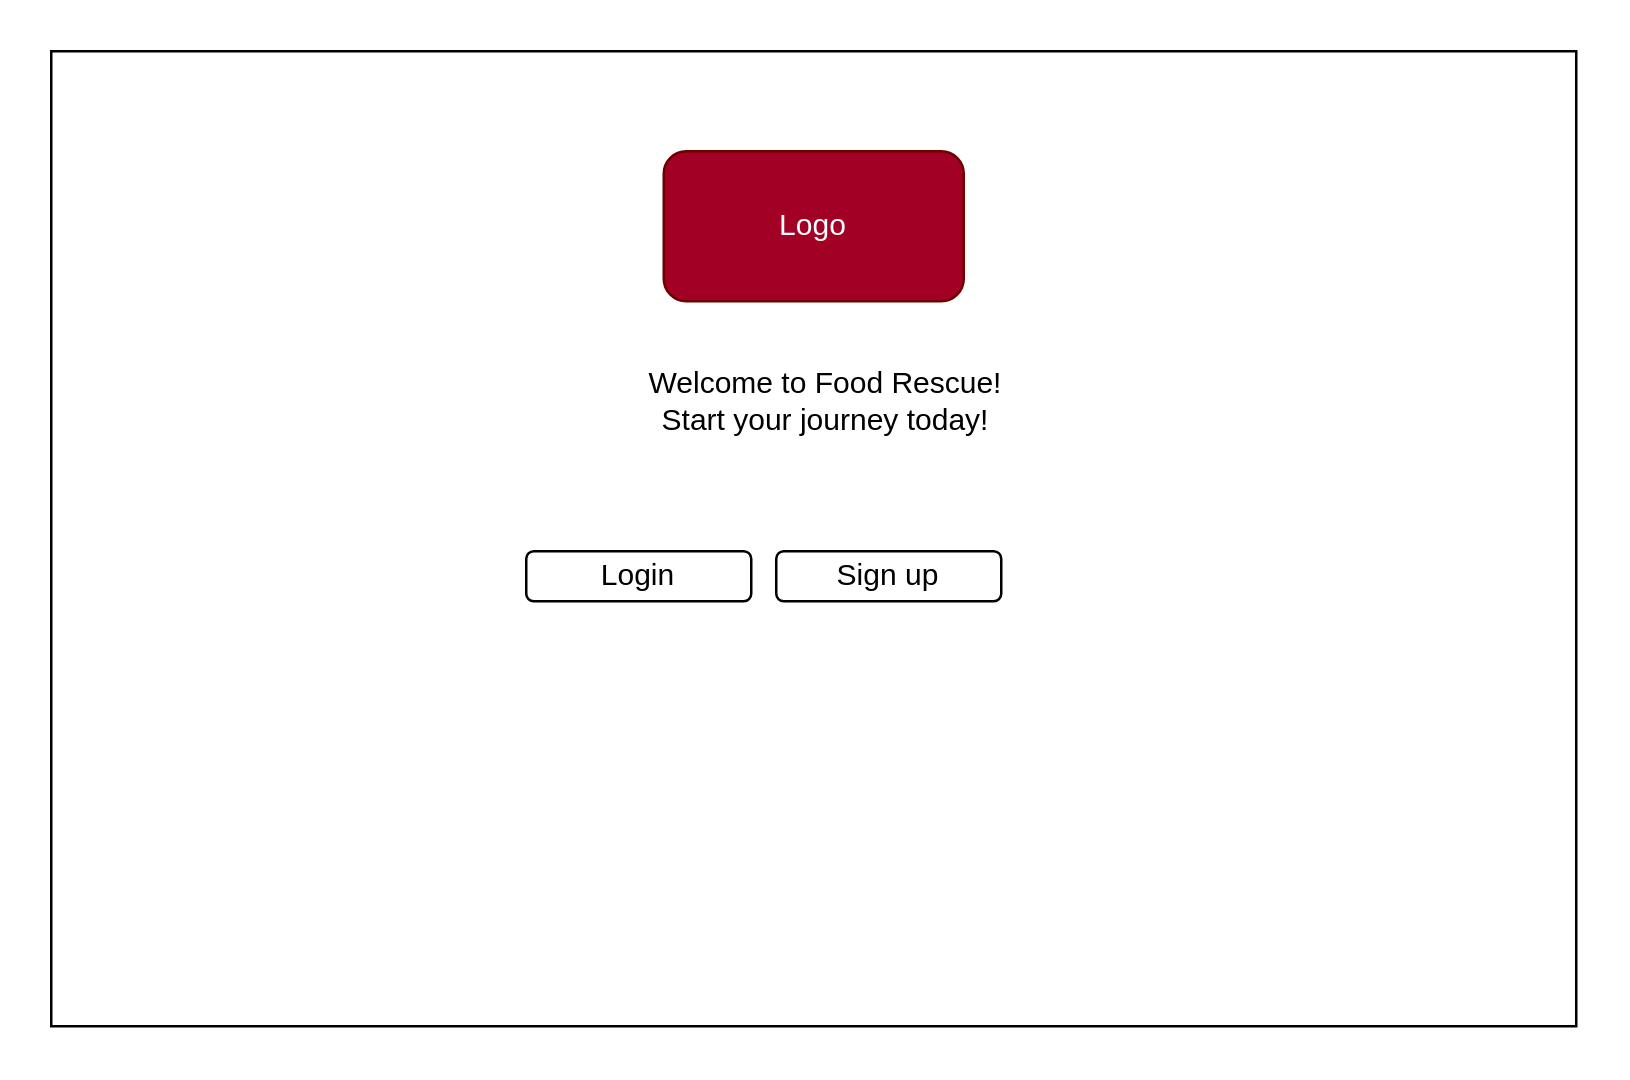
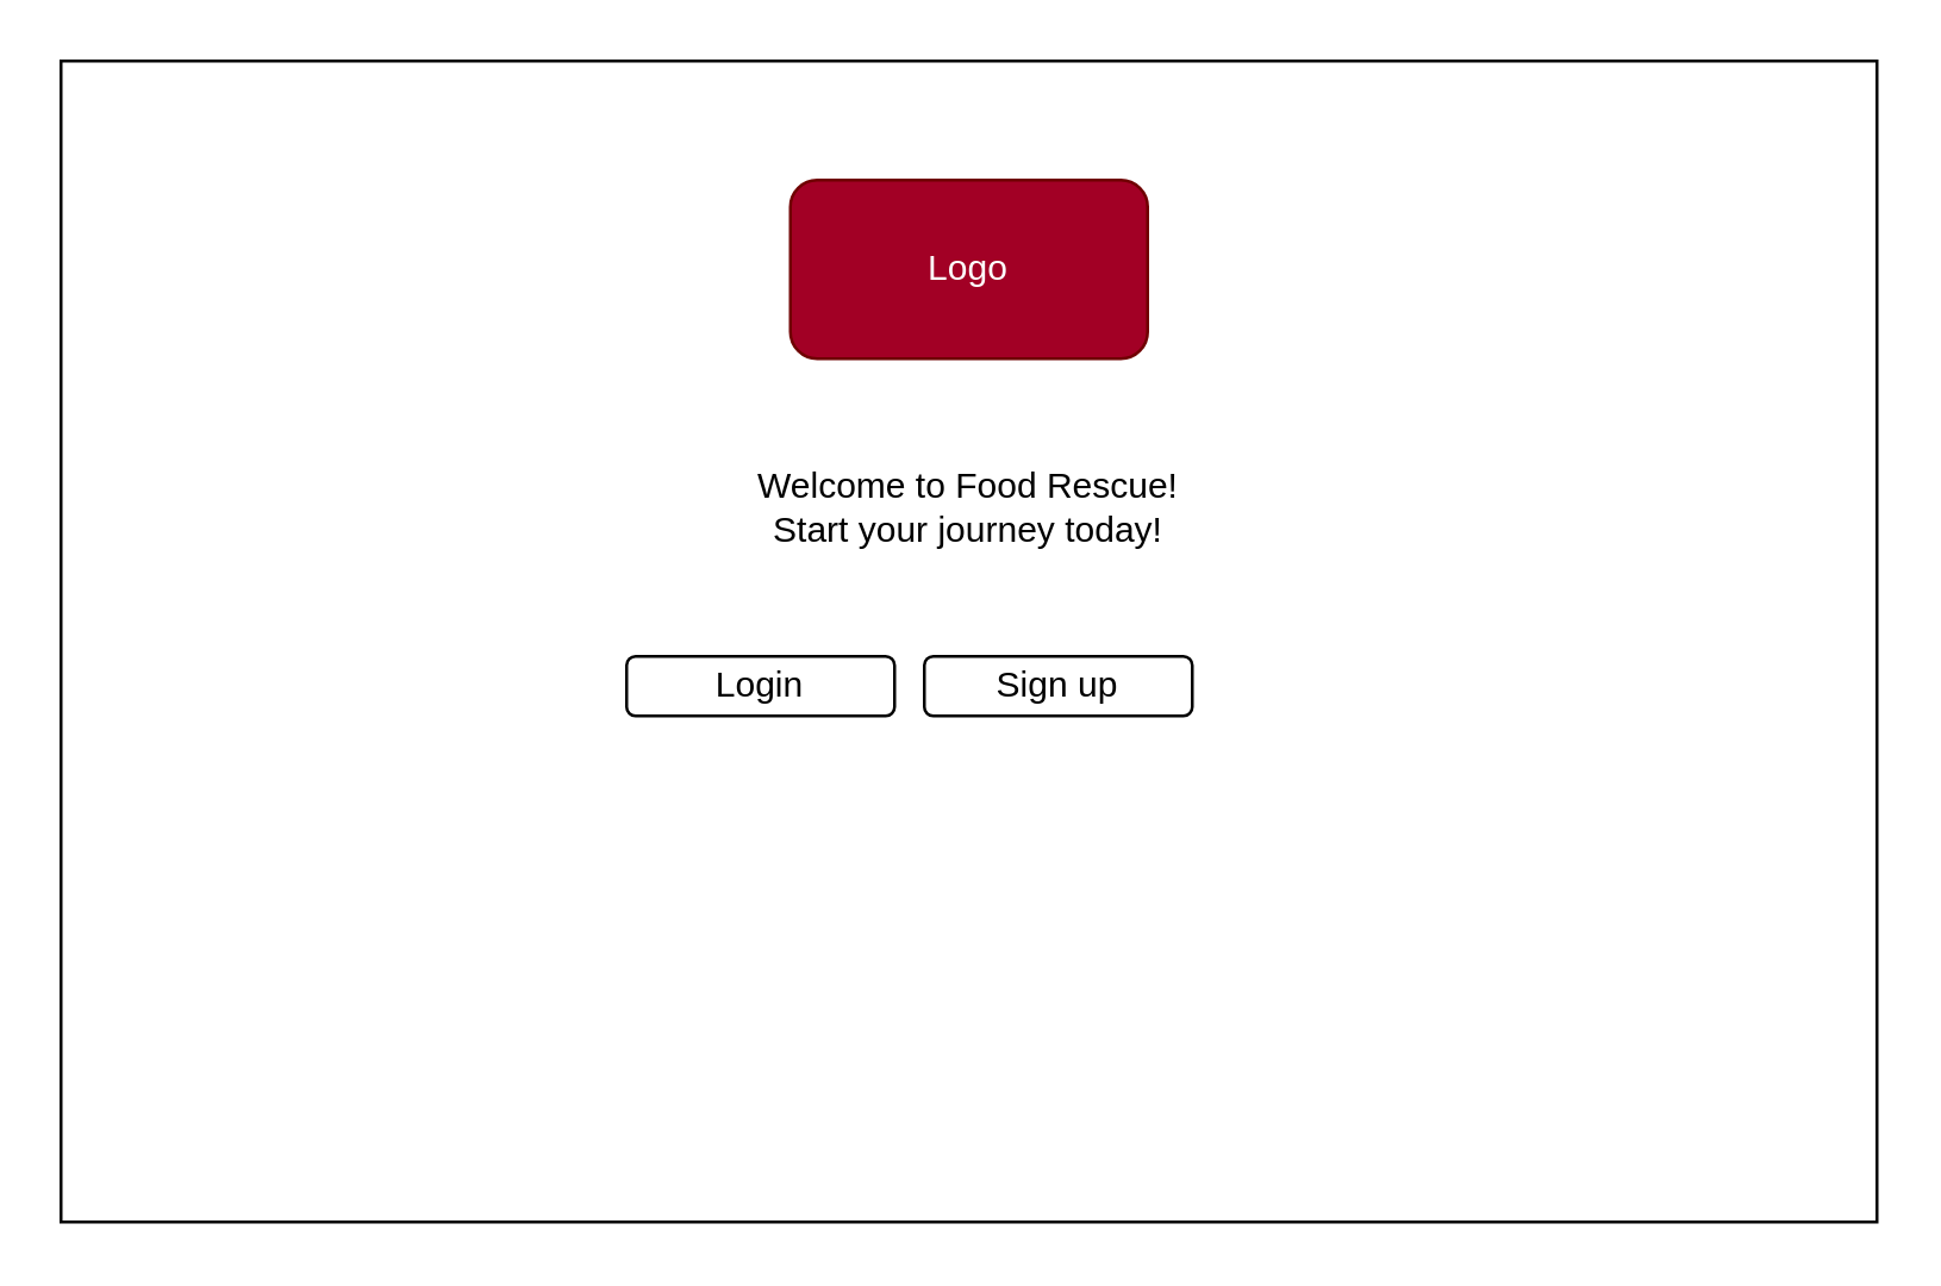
  <mxCell id="0" />
  <mxCell id="1" parent="0" />
  <mxCell id="2" value="" style="rounded=0;whiteSpace=wrap;html=1;" vertex="1" parent="1"><mxGeometry x="20" y="20" width="610" height="390" as="geometry" /></mxCell>
  <mxCell id="3" value="&lt;font color=&quot;#ffffff&quot;&gt;Logo&lt;/font&gt;" style="rounded=1;whiteSpace=wrap;html=1;fillColor=#a20025;strokeColor=#6F0000;fontColor=#ffffff;" vertex="1" parent="1"><mxGeometry x="265" y="60" width="120" height="60" as="geometry" /></mxCell>
- <mxCell id="4" value="&lt;font&gt;Welcome to Food Rescue!&lt;br&gt;Start your journey today!&lt;/font&gt;" style="rounded=0;whiteSpace=wrap;html=1;fontColor=#000000;strokeColor=none;" vertex="1" parent="1"><mxGeometry x="170" y="130" width="320" height="60" as="geometry" /></mxCell>
+ <mxCell id="4" value="&lt;font&gt;Welcome to Food Rescue!&lt;br&gt;Start your journey today!&lt;/font&gt;" style="rounded=0;whiteSpace=wrap;html=1;fontColor=#000000;strokeColor=none;" vertex="1" parent="1"><mxGeometry x="165" y="140" width="320" height="60" as="geometry" /></mxCell>
  <mxCell id="5" value="Login" style="rounded=1;whiteSpace=wrap;html=1;fontColor=#000000;fillColor=#FFFFFF;" vertex="1" parent="1"><mxGeometry x="210" y="220" width="90" height="20" as="geometry" /></mxCell>
  <mxCell id="6" value="Sign up" style="rounded=1;whiteSpace=wrap;html=1;fontColor=#000000;fillColor=#FFFFFF;" vertex="1" parent="1"><mxGeometry x="310" y="220" width="90" height="20" as="geometry" /></mxCell>
